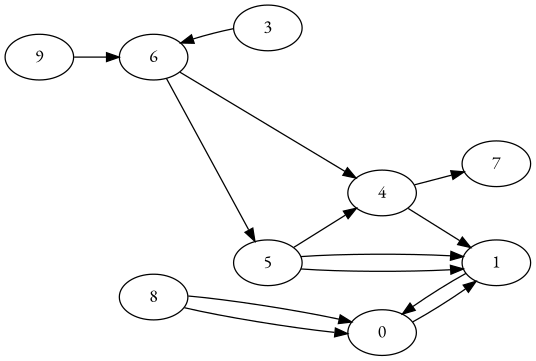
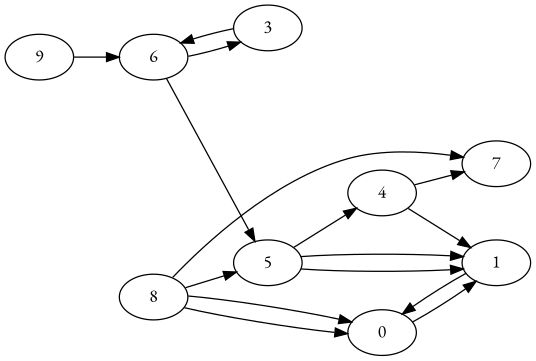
  digraph {
    fontname="EB Garamond"
    rankdir=LR
    node [fontname="EB Garamond"]
    edge [fontname="EB Garamond"]
    0
    1
    4
    7
    9
    6
    3
    5
    8
    0 -> 1
    1 -> 0
    4 -> 1
    4 -> 7
    9 -> 6
-   6 -> 4
+   6 -> 3
    6 -> 5
    3 -> 6
    5 -> 1
    5 -> 1
    5 -> 4
    8 -> 0
    8 -> 0
+   8 -> 7
+   8 -> 5
  }
